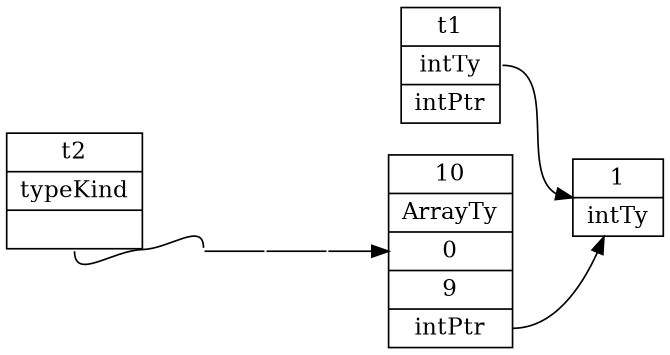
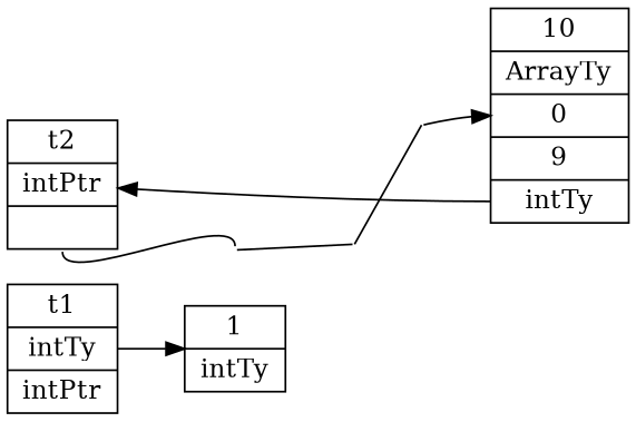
  digraph {
    rankdir=LR
    node [shape=record]
    n1 [label="<1> t1 | <2> intTy | <3> intPtr"]
    n2 [label="<1> 1 | <2> intTy"]
-   n3 [label="<1> t2 | <2> typeKind | <3>"]
+   n3 [label="<1> t2 | <2> intPtr | <3>"]
    node1 [fixedsize=true height=0.01 shape=circle style=invis width=0.01]
    node2 [fixedsize=true height=0.01 shape=circle style=invis width=0.01]
-   n6 [label="<1> 10 | <2> ArrayTy | <3> 0 | <4> 9 | <5> intPtr"]
+   n6 [label="<1> 10 | <2> ArrayTy | <3> 0 | <4> 9 | <5> intTy"]
    node3 [fixedsize=true height=0.01 shape=circle style=invis width=0.01]
    n1 -> n2 [headport=w tailport=e]
    n3 -> node1 [arrowhead=none headport=n tailport="3:s"]
    node1 -> node2 [arrowhead=none]
    node2 -> node3 [arrowhead=none]
-   n6 -> n2 [tailport=5]
+   n6 -> n3 [tailport=5]
    node3 -> n6 [headport=w]
  }
